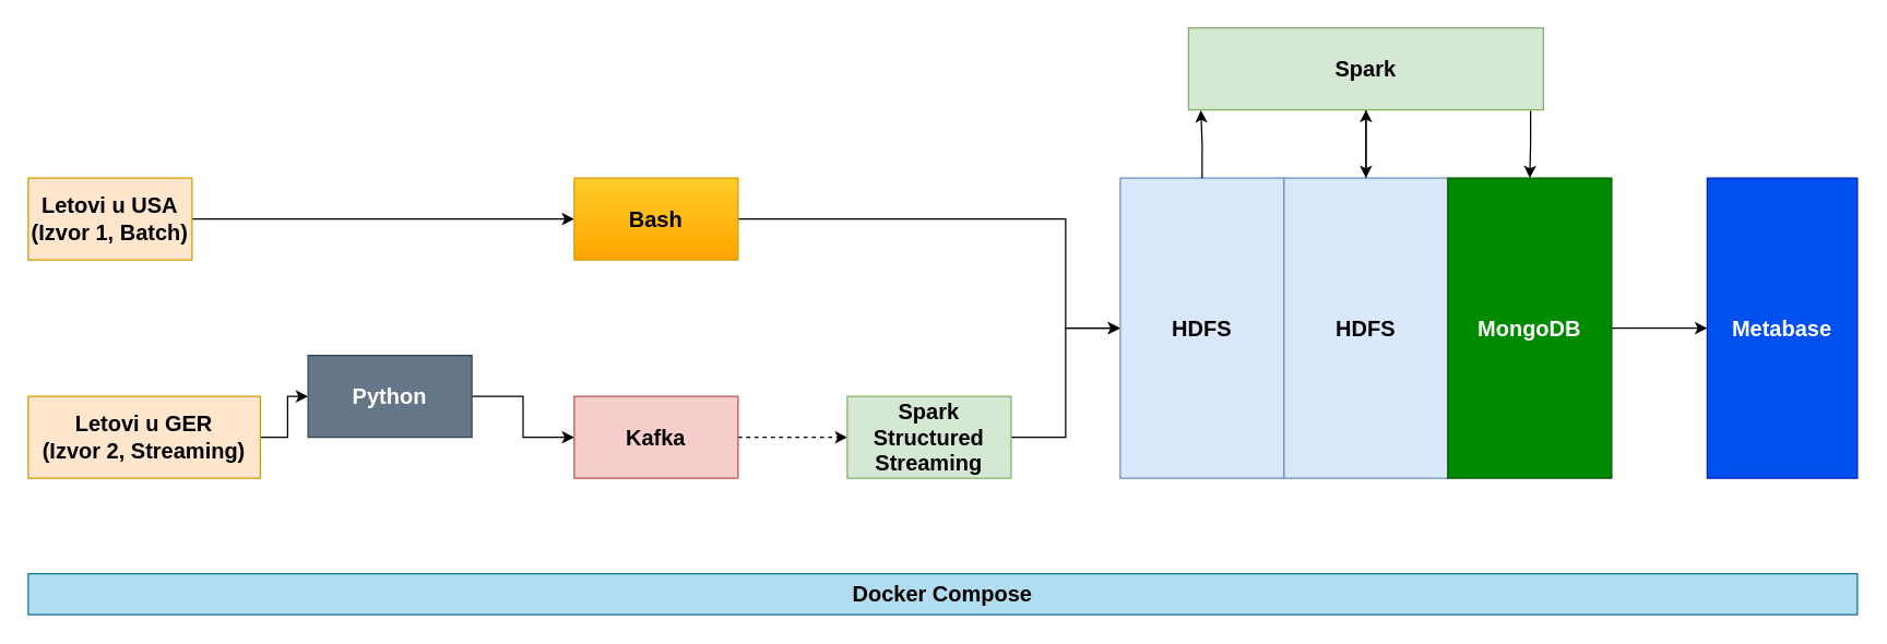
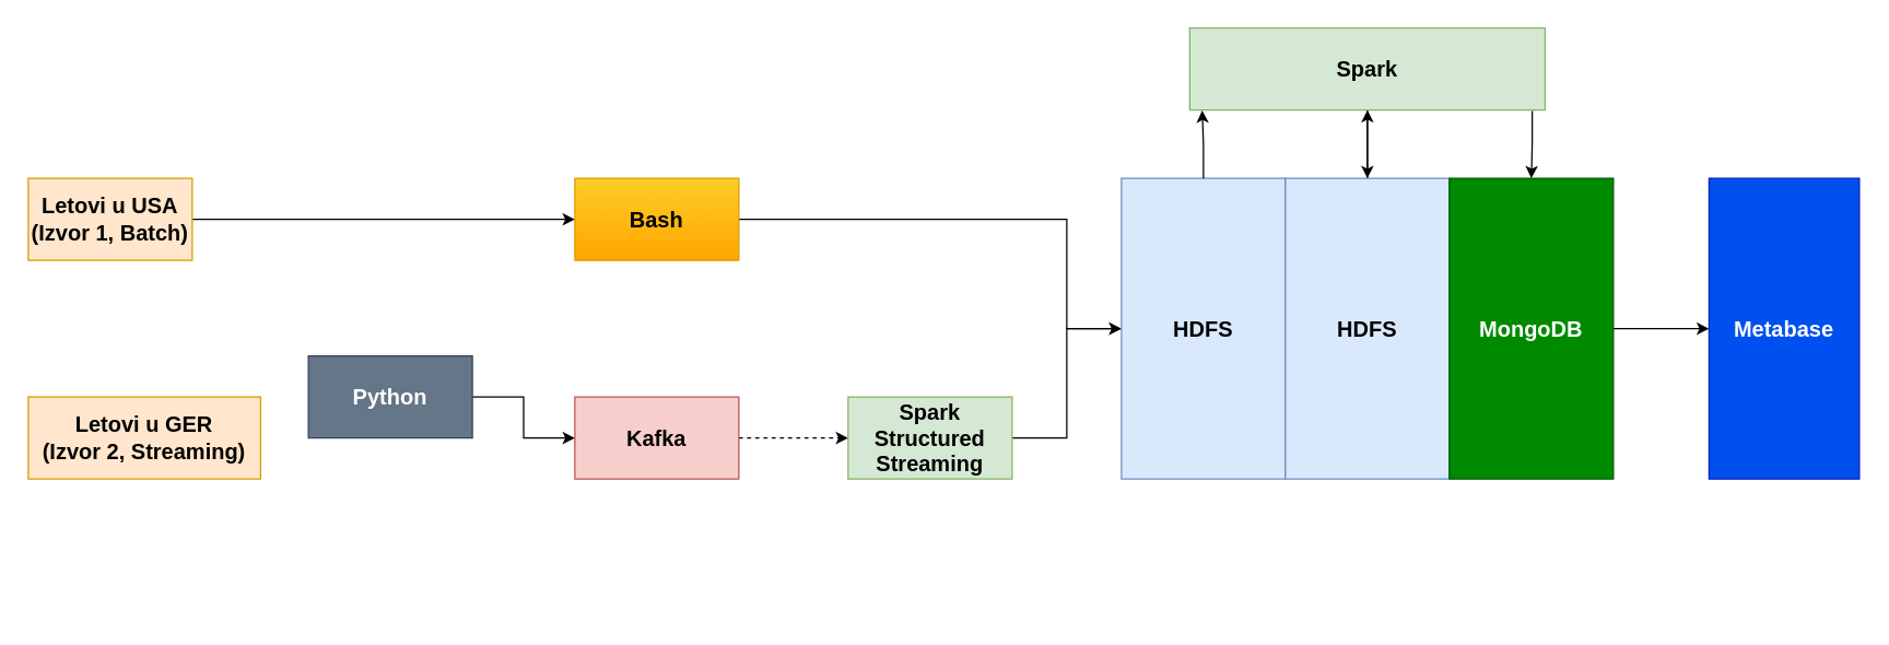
  <mxCell id="0" />
  <mxCell id="1" parent="0" />
  <mxCell id="2" style="edgeStyle=orthogonalEdgeStyle;rounded=0;orthogonalLoop=1;jettySize=auto;html=1;entryX=0;entryY=0.5;entryDx=0;entryDy=0;" edge="1" parent="1" source="3" target="7"><mxGeometry relative="1" as="geometry"><mxPoint x="260" y="160" as="targetPoint" /></mxGeometry></mxCell>
  <mxCell id="3" value="&lt;div style=&quot;font-size: 16px;&quot;&gt;Letovi u USA&lt;br style=&quot;font-size: 16px;&quot;&gt;&lt;/div&gt;&lt;div style=&quot;font-size: 16px;&quot;&gt;(Izvor 1, Batch)&lt;br style=&quot;font-size: 16px;&quot;&gt;&lt;/div&gt;" style="rounded=0;whiteSpace=wrap;html=1;fontSize=16;fontStyle=1;fillColor=#ffe6cc;strokeColor=#d79b00;" parent="1" vertex="1"><mxGeometry x="20" y="130" width="120" height="60" as="geometry" /></mxCell>
- <mxCell id="4" style="edgeStyle=orthogonalEdgeStyle;rounded=0;orthogonalLoop=1;jettySize=auto;html=1;" edge="1" parent="1" source="5" target="24"><mxGeometry relative="1" as="geometry" /></mxCell>
  <mxCell id="5" value="&lt;div style=&quot;font-size: 16px;&quot;&gt;Letovi u GER&lt;br style=&quot;font-size: 16px;&quot;&gt;&lt;/div&gt;&lt;div style=&quot;font-size: 16px;&quot;&gt;(Izvor 2, Streaming)&lt;br style=&quot;font-size: 16px;&quot;&gt;&lt;/div&gt;" style="rounded=0;whiteSpace=wrap;html=1;fontSize=16;fontStyle=1;fillColor=#ffe6cc;strokeColor=#d79b00;" parent="1" vertex="1"><mxGeometry x="20" y="290" width="170" height="60" as="geometry" /></mxCell>
  <mxCell id="6" style="edgeStyle=orthogonalEdgeStyle;rounded=0;orthogonalLoop=1;jettySize=auto;html=1;entryX=0;entryY=0.5;entryDx=0;entryDy=0;" parent="1" source="7" target="12" edge="1"><mxGeometry relative="1" as="geometry"><Array as="points"><mxPoint x="780" y="160" /><mxPoint x="780" y="240" /></Array></mxGeometry></mxCell>
  <mxCell id="7" value="Bash" style="rounded=0;whiteSpace=wrap;html=1;fontSize=16;fontStyle=1;fillColor=#ffcd28;gradientColor=#ffa500;strokeColor=#d79b00;" parent="1" vertex="1"><mxGeometry x="420" y="130" width="120" height="60" as="geometry" /></mxCell>
  <mxCell id="8" style="edgeStyle=orthogonalEdgeStyle;rounded=0;orthogonalLoop=1;jettySize=auto;html=1;entryX=0;entryY=0.5;entryDx=0;entryDy=0;dashed=1;" parent="1" source="9" target="11" edge="1"><mxGeometry relative="1" as="geometry" /></mxCell>
  <mxCell id="9" value="Kafka" style="rounded=0;whiteSpace=wrap;html=1;fontSize=16;fontStyle=1;fillColor=#f8cecc;strokeColor=#b85450;" parent="1" vertex="1"><mxGeometry x="420" y="290" width="120" height="60" as="geometry" /></mxCell>
  <mxCell id="10" style="edgeStyle=orthogonalEdgeStyle;rounded=0;orthogonalLoop=1;jettySize=auto;html=1;entryX=0;entryY=0.5;entryDx=0;entryDy=0;" parent="1" source="11" target="12" edge="1"><mxGeometry relative="1" as="geometry" /></mxCell>
  <mxCell id="11" value="Spark Structured Streaming" style="rounded=0;whiteSpace=wrap;html=1;fontSize=16;fontStyle=1;fillColor=#d5e8d4;strokeColor=#82b366;" parent="1" vertex="1"><mxGeometry x="620" y="290" width="120" height="60" as="geometry" /></mxCell>
  <mxCell id="12" value="HDFS" style="rounded=0;whiteSpace=wrap;html=1;fontSize=16;fontStyle=1;fillColor=#dae8fc;strokeColor=#6c8ebf;" parent="1" vertex="1"><mxGeometry x="820" y="130" width="120" height="220" as="geometry" /></mxCell>
  <mxCell id="13" style="edgeStyle=orthogonalEdgeStyle;rounded=0;orthogonalLoop=1;jettySize=auto;html=1;entryX=0.5;entryY=1;entryDx=0;entryDy=0;" parent="1" source="14" target="18" edge="1"><mxGeometry relative="1" as="geometry" /></mxCell>
  <mxCell id="14" value="HDFS" style="rounded=0;whiteSpace=wrap;html=1;fontSize=16;fontStyle=1;fillColor=#dae8fc;strokeColor=#6c8ebf;" parent="1" vertex="1"><mxGeometry x="940" y="130" width="120" height="220" as="geometry" /></mxCell>
  <mxCell id="15" style="edgeStyle=orthogonalEdgeStyle;rounded=0;orthogonalLoop=1;jettySize=auto;html=1;" parent="1" source="16" target="19" edge="1"><mxGeometry relative="1" as="geometry" /></mxCell>
  <mxCell id="16" value="MongoDB" style="rounded=0;whiteSpace=wrap;html=1;fontSize=16;fontStyle=1;fillColor=#008a00;strokeColor=#005700;fontColor=#ffffff;" parent="1" vertex="1"><mxGeometry x="1060" y="130" width="120" height="220" as="geometry" /></mxCell>
  <mxCell id="17" style="edgeStyle=orthogonalEdgeStyle;rounded=0;orthogonalLoop=1;jettySize=auto;html=1;" parent="1" source="18" target="14" edge="1"><mxGeometry relative="1" as="geometry" /></mxCell>
  <mxCell id="18" value="Spark" style="rounded=0;whiteSpace=wrap;html=1;fontSize=16;fontStyle=1;fillColor=#d5e8d4;strokeColor=#82b366;" parent="1" vertex="1"><mxGeometry x="870" y="20" width="260" height="60" as="geometry" /></mxCell>
  <mxCell id="19" value="Metabase" style="rounded=0;whiteSpace=wrap;html=1;fontSize=16;fontStyle=1;fillColor=#0050ef;fontColor=#ffffff;strokeColor=#001DBC;" parent="1" vertex="1"><mxGeometry x="1250" y="130" width="110" height="220" as="geometry" /></mxCell>
  <mxCell id="20" style="edgeStyle=orthogonalEdgeStyle;rounded=0;orthogonalLoop=1;jettySize=auto;html=1;entryX=0.035;entryY=1.006;entryDx=0;entryDy=0;entryPerimeter=0;" parent="1" source="12" target="18" edge="1"><mxGeometry relative="1" as="geometry" /></mxCell>
  <mxCell id="21" style="edgeStyle=orthogonalEdgeStyle;rounded=0;orthogonalLoop=1;jettySize=auto;html=1;entryX=0.5;entryY=0;entryDx=0;entryDy=0;exitX=0.964;exitY=1.011;exitDx=0;exitDy=0;exitPerimeter=0;" parent="1" source="18" target="16" edge="1"><mxGeometry relative="1" as="geometry"><mxPoint x="1120" y="80" as="sourcePoint" /></mxGeometry></mxCell>
- <mxCell id="22" value="&lt;div&gt;Docker Compose&lt;br&gt;&lt;/div&gt;" style="rounded=0;whiteSpace=wrap;html=1;fontSize=16;fontStyle=1;fillColor=#b1ddf0;strokeColor=#10739e;" parent="1" vertex="1"><mxGeometry x="20" y="420" width="1340" height="30" as="geometry" /></mxCell>
  <mxCell id="23" style="edgeStyle=orthogonalEdgeStyle;rounded=0;orthogonalLoop=1;jettySize=auto;html=1;" edge="1" parent="1" source="24" target="9"><mxGeometry relative="1" as="geometry" /></mxCell>
  <mxCell id="24" value="&lt;div&gt;Python&lt;/div&gt;" style="rounded=0;whiteSpace=wrap;html=1;fontSize=16;fontStyle=1;fillColor=#647687;strokeColor=#314354;fontColor=#ffffff;" vertex="1" parent="1"><mxGeometry x="225" y="260" width="120" height="60" as="geometry" /></mxCell>
